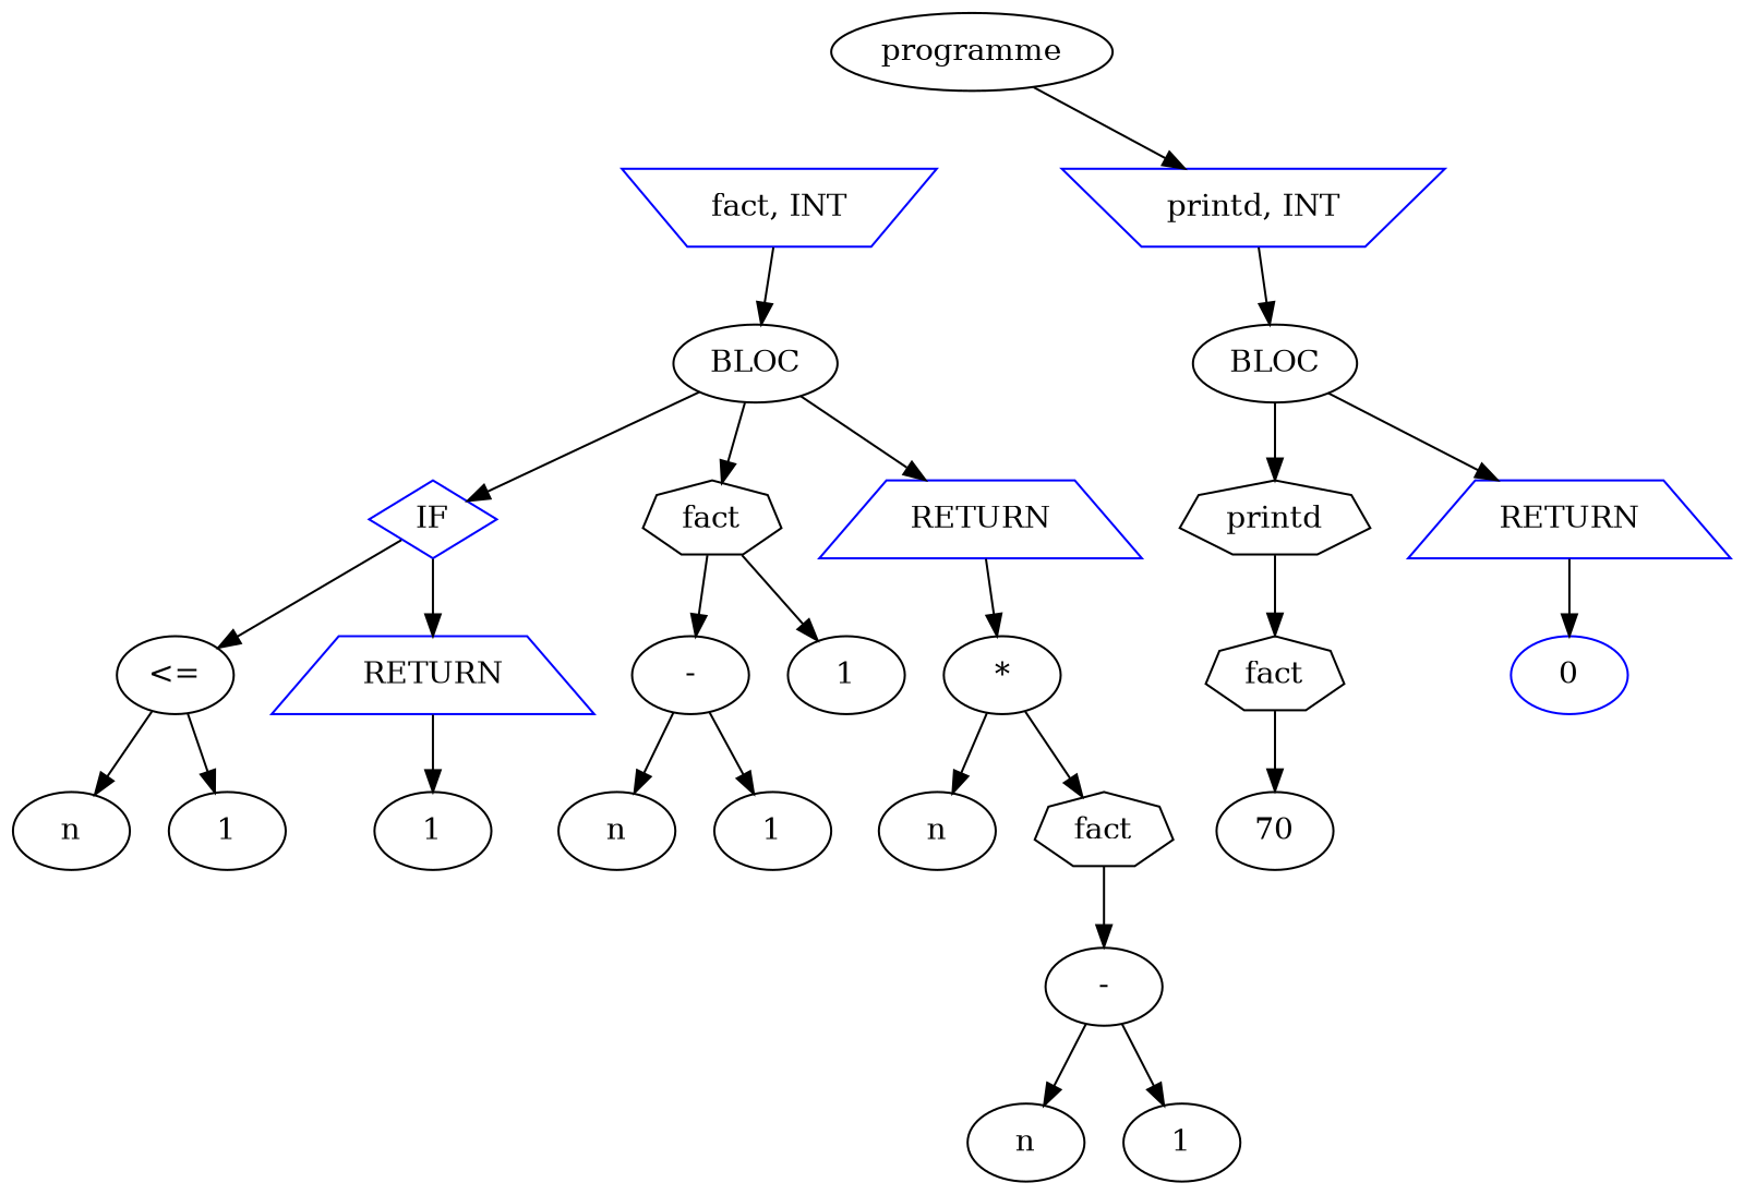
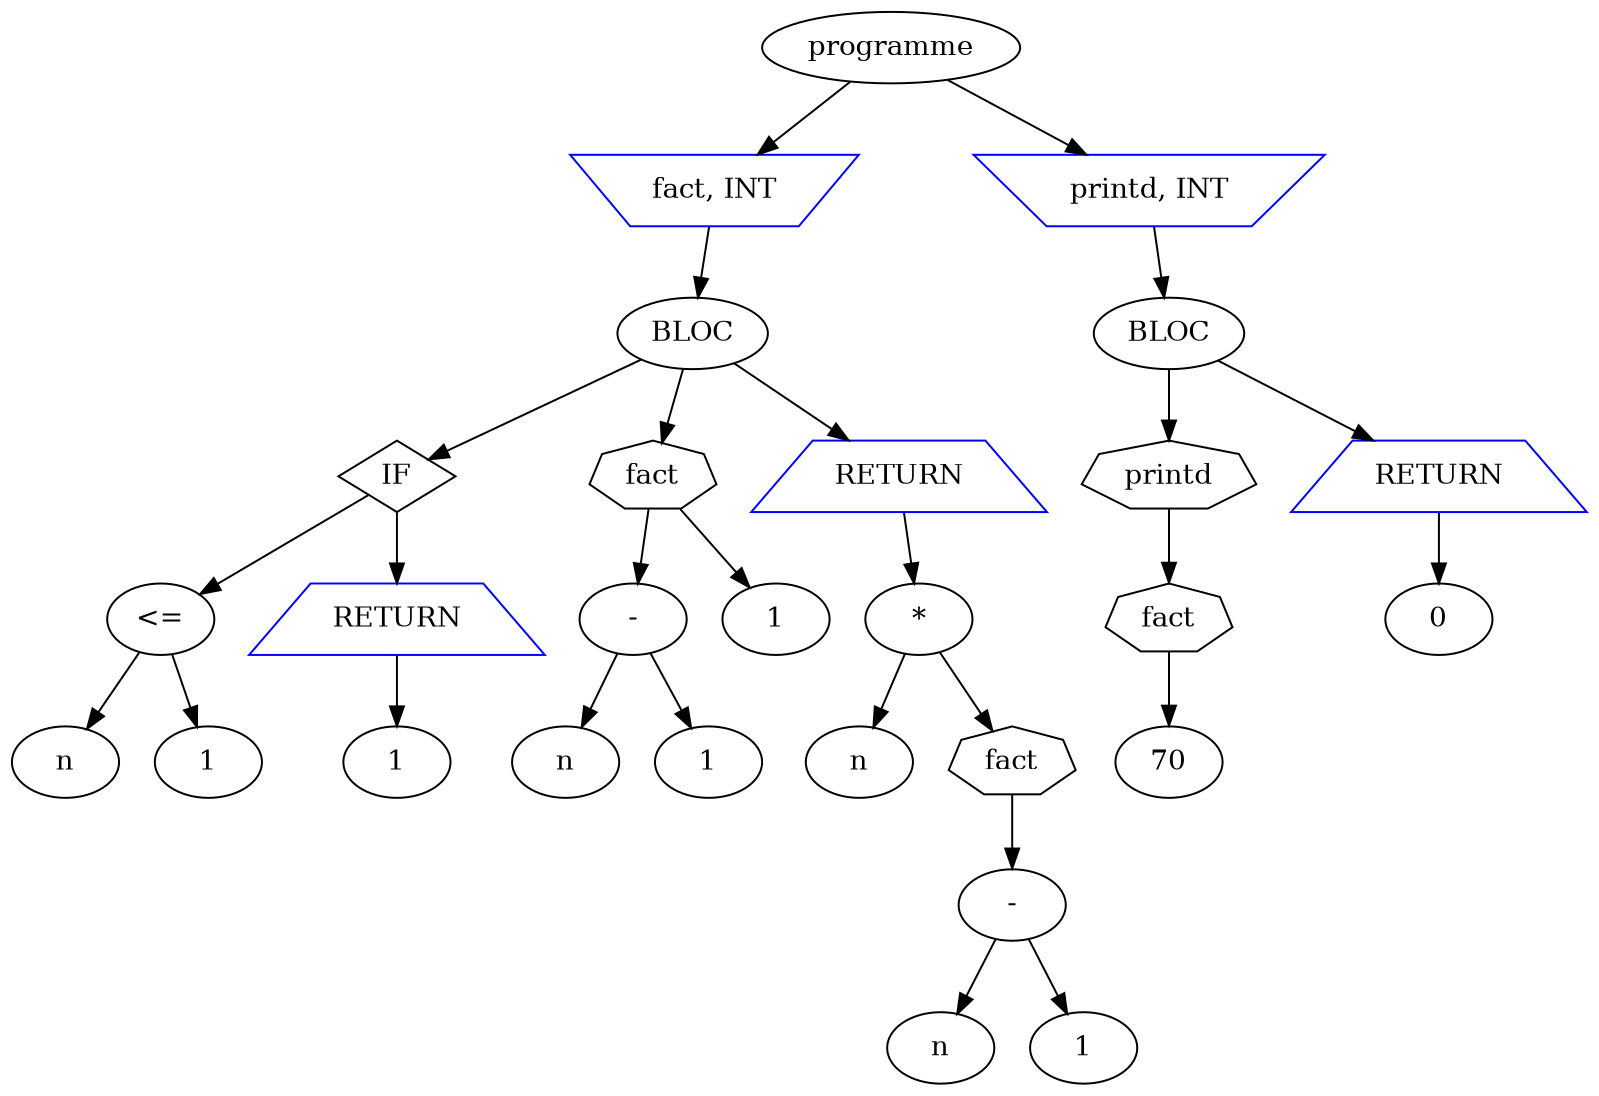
  digraph {
    n1 [label=programme]
    n2 [color=blue label="fact, INT" shape=invtrapezium]
    n3 [color=blue label="printd, INT" shape=invtrapezium]
    n4 [label=BLOC]
    n5 [label=BLOC]
-   n6 [label=IF shape=diamond color=blue]
+   n6 [label=IF shape=diamond]
    n7 [label=fact shape=septagon]
    n8 [color=blue label=RETURN shape=trapezium]
    n9 [label="<="]
    n10 [color=blue label=RETURN shape=trapezium]
    n11 [label="-"]
    n12 [label=1]
    n13 [label="*"]
    n14 [label=n]
    n15 [label=1]
    n16 [label=1]
    n17 [label=n]
    n18 [label=1]
    n19 [label=n]
    n20 [label=fact shape=septagon]
    n21 [label="-"]
    n22 [label=n]
    n23 [label=1]
    n24 [label=printd shape=septagon]
    n25 [color=blue label=RETURN shape=trapezium]
    n26 [label=fact shape=septagon]
-   n27 [label=0 color=blue]
+   n27 [label=0]
    n28 [label=70]
+   n1 -> n2
    n1 -> n3
    n2 -> n4
    n3 -> n5
    n4 -> n6
    n4 -> n7
    n4 -> n8
    n5 -> n24
    n5 -> n25
    n6 -> n9
    n6 -> n10
    n7 -> n11
    n7 -> n12
    n8 -> n13
    n9 -> n14
    n9 -> n15
    n10 -> n16
    n11 -> n17
    n11 -> n18
    n13 -> n19
    n13 -> n20
    n20 -> n21
    n21 -> n22
    n21 -> n23
    n24 -> n26
    n25 -> n27
    n26 -> n28
  }
